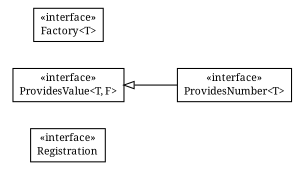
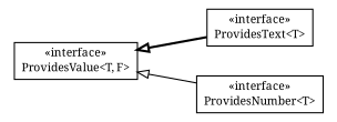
  digraph {
    fontname="Noto Serif"
    nodesep=0.25
    rankdir=LR
    ranksep=0.5
    node [fontcolor=black fontname="Noto Serif" fontsize=10.0 shape=plaintext]
    edge [arrowtail=empty dir=back fontname="Noto Serif" fontsize=10 headport=p labelfontname=arial labelfontsize=10 tailport=p]
-   n1 [label=<<table title="org.turbogwt.core.util.shared.Registration" border="0" cellborder="1" cellspacing="0" cellpadding="2" port="p" href="./Registration.html"> 		<tr><td><table border="0" cellspacing="0" cellpadding="1"> <tr><td align="center" balign="center"> &#171;interface&#187; </td></tr> <tr><td align="center" balign="center"> Registration </td></tr> 		</table></td></tr> 		</table>>]
    n2 [label=<<table title="org.turbogwt.core.util.shared.ProvidesValue" border="0" cellborder="1" cellspacing="0" cellpadding="2" port="p" href="./ProvidesValue.html"> 		<tr><td><table border="0" cellspacing="0" cellpadding="1"> <tr><td align="center" balign="center"> &#171;interface&#187; </td></tr> <tr><td align="center" balign="center"> ProvidesValue&lt;T, F&gt; </td></tr> 		</table></td></tr> 		</table>>]
+   n3 [label=<<table title="org.turbogwt.core.util.shared.ProvidesText" border="0" cellborder="1" cellspacing="0" cellpadding="2" port="p" href="./ProvidesText.html"> 		<tr><td><table border="0" cellspacing="0" cellpadding="1"> <tr><td align="center" balign="center"> &#171;interface&#187; </td></tr> <tr><td align="center" balign="center"> ProvidesText&lt;T&gt; </td></tr> 		</table></td></tr> 		</table>>]
    n4 [label=<<table title="org.turbogwt.core.util.shared.ProvidesNumber" border="0" cellborder="1" cellspacing="0" cellpadding="2" port="p" href="./ProvidesNumber.html"> 		<tr><td><table border="0" cellspacing="0" cellpadding="1"> <tr><td align="center" balign="center"> &#171;interface&#187; </td></tr> <tr><td align="center" balign="center"> ProvidesNumber&lt;T&gt; </td></tr> 		</table></td></tr> 		</table>>]
-   n5 [label=<<table title="org.turbogwt.core.util.shared.Factory" border="0" cellborder="1" cellspacing="0" cellpadding="2" port="p" href="./Factory.html"> 		<tr><td><table border="0" cellspacing="0" cellpadding="1"> <tr><td align="center" balign="center"> &#171;interface&#187; </td></tr> <tr><td align="center" balign="center"> Factory&lt;T&gt; </td></tr> 		</table></td></tr> 		</table>>]
+   n2 -> n3 [style=bold]
    n2 -> n4 [style=solid]
  }
